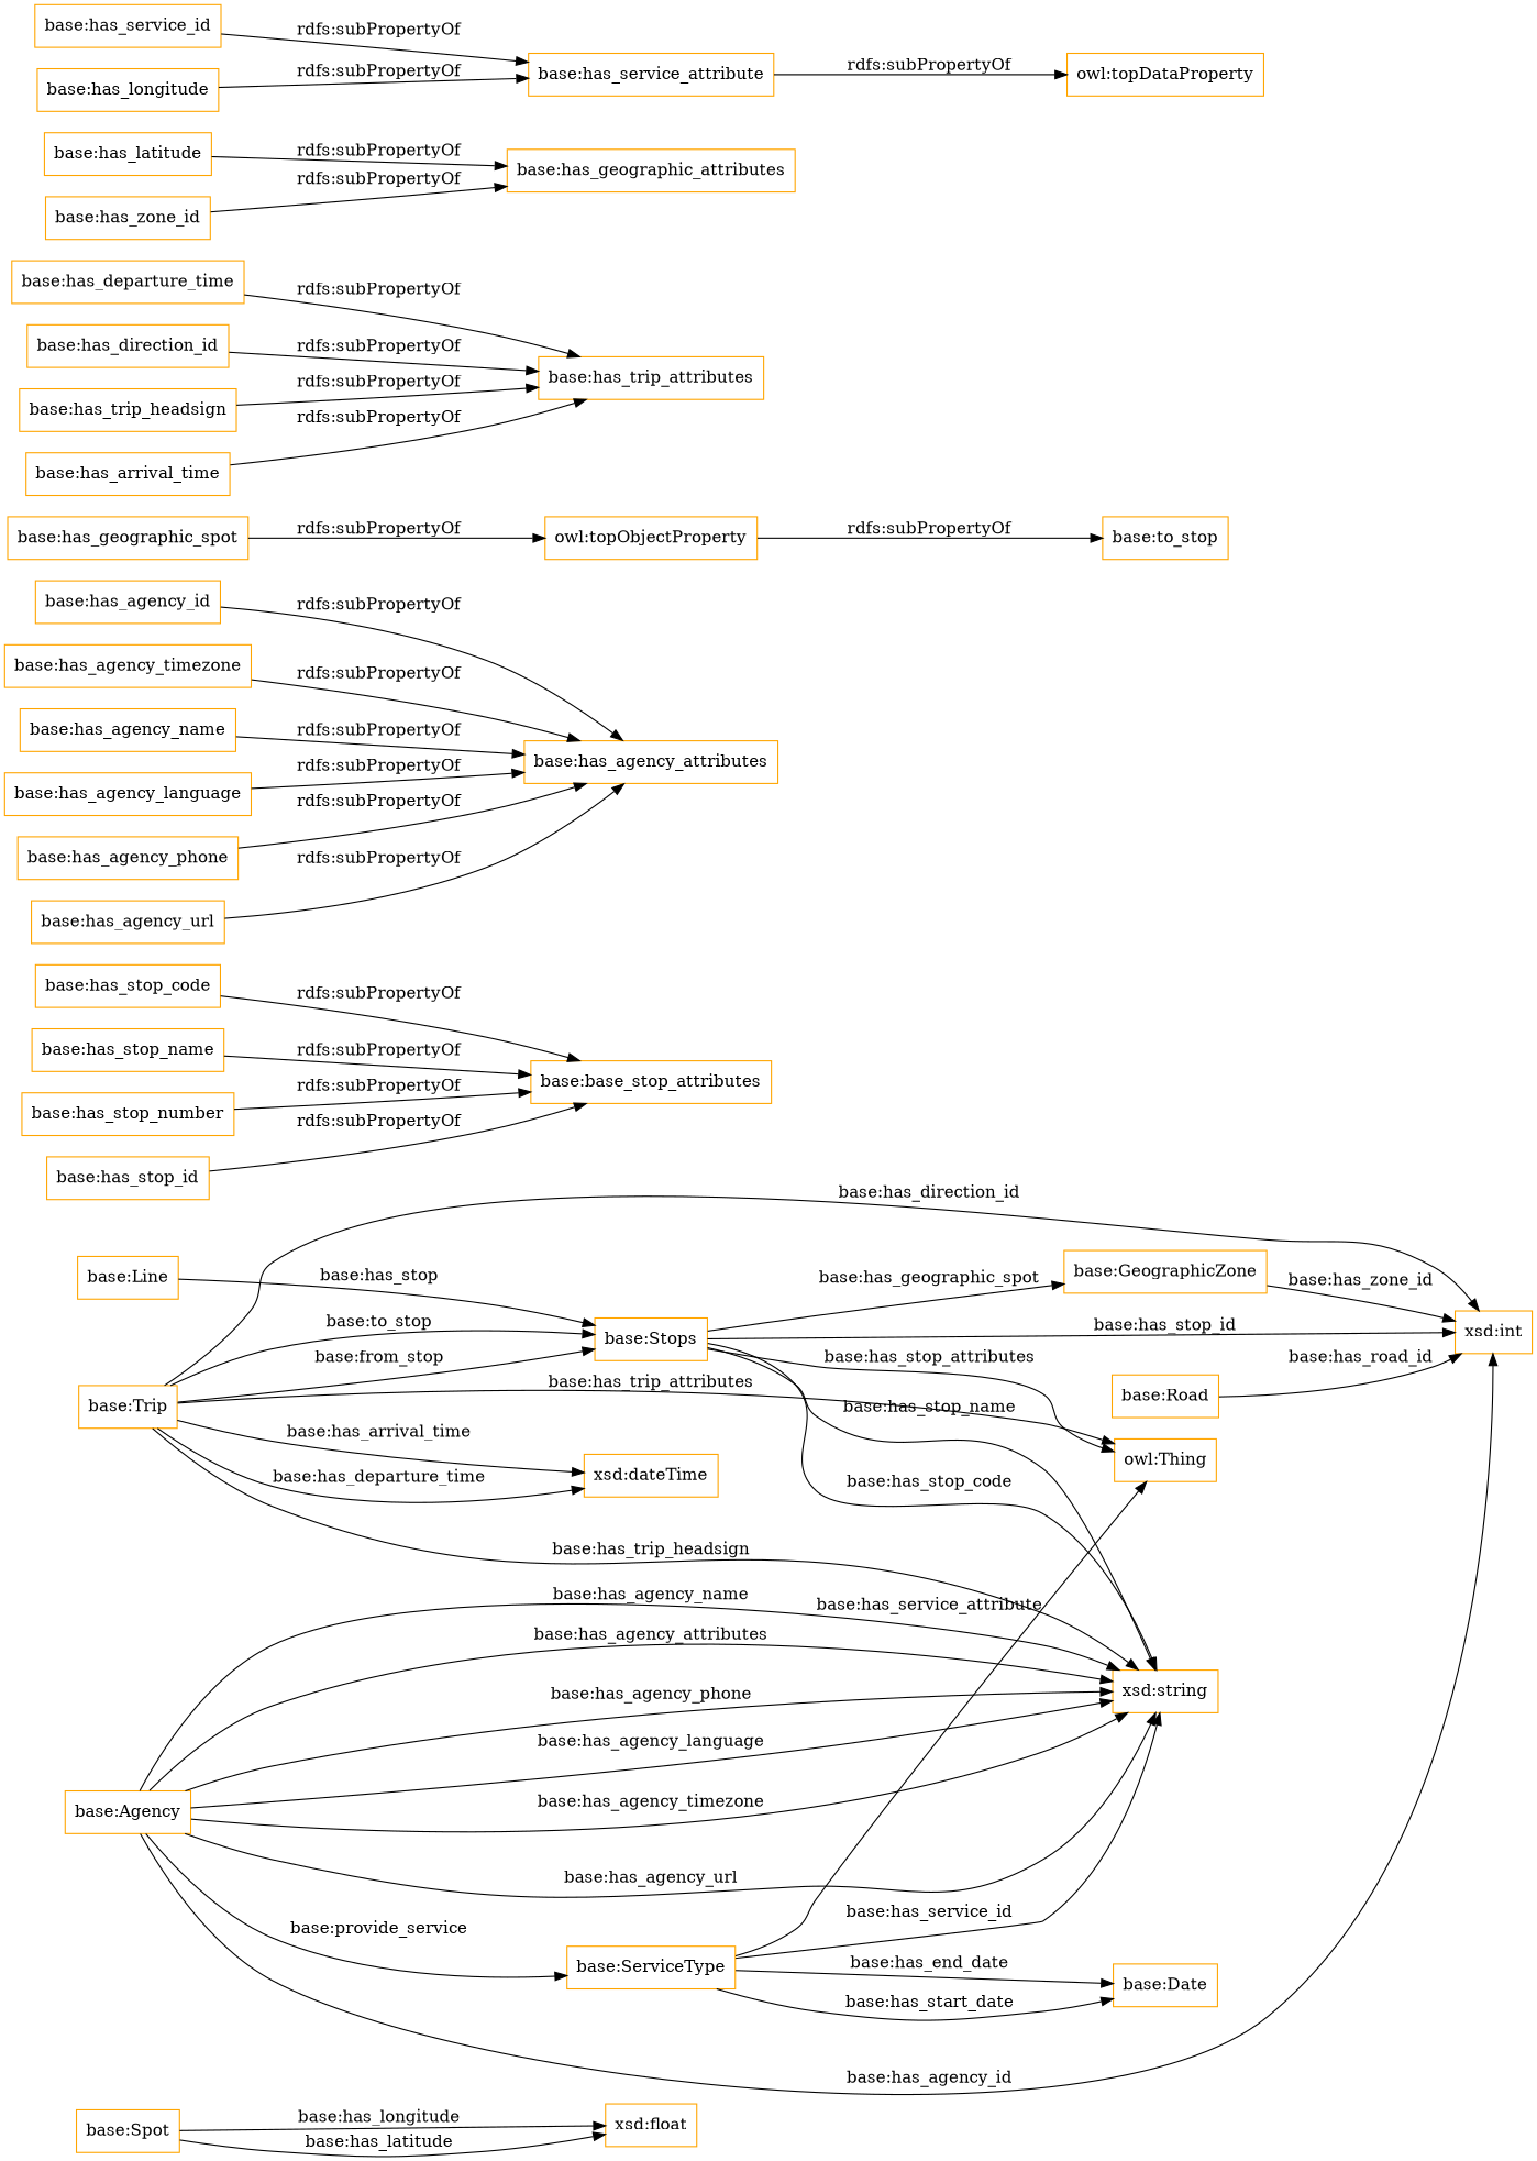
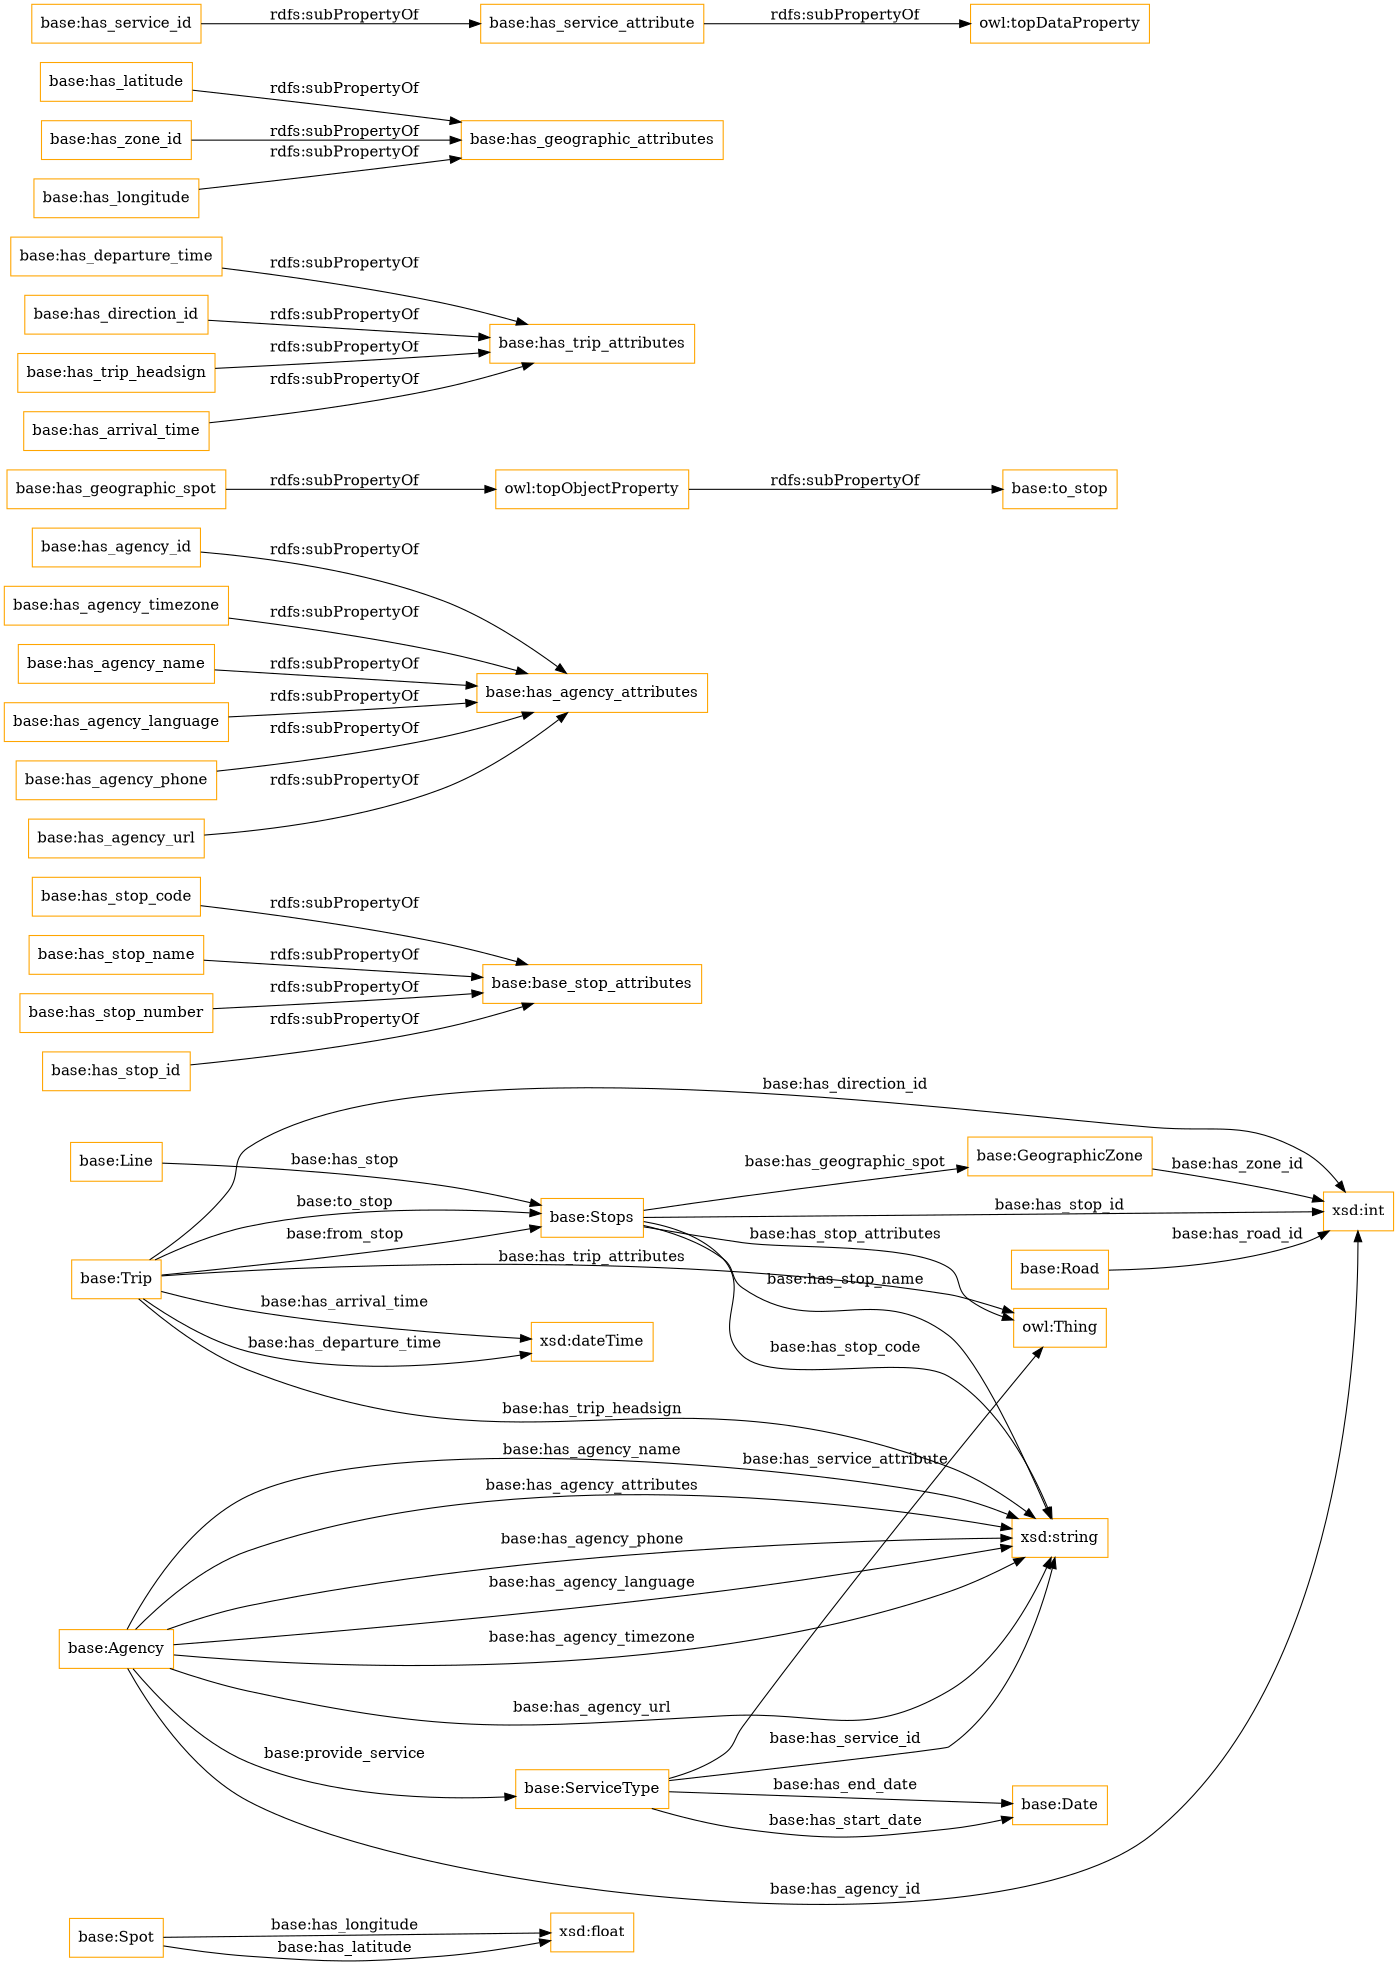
  digraph {
    rankdir=LR
    node [color=orange shape=rectangle]
    "base:Spot"
    "xsd:float"
    "base:Line"
    "base:Stops"
    "xsd:int"
    "xsd:string"
    "owl:Thing"
    "base:GeographicZone"
    "base:Trip"
    "xsd:dateTime"
    "base:Road"
    "base:ServiceType"
    "base:Date"
    "base:Agency"
    n15 [label="base:base_stop_attributes"]
    "base:has_stop_code"
    "base:has_agency_id"
    "base:has_agency_attributes"
    "base:has_geographic_spot"
    "owl:topObjectProperty"
    "base:to_stop"
    "base:has_stop_name"
    "base:has_departure_time"
    "base:has_trip_attributes"
    "base:has_agency_timezone"
    "base:has_agency_name"
    "base:has_latitude"
    "base:has_geographic_attributes"
    "base:has_direction_id"
    "base:has_agency_language"
    "base:has_agency_phone"
    "base:has_zone_id"
    "base:has_trip_headsign"
    "base:has_stop_number"
    "base:has_service_attribute"
    "owl:topDataProperty"
    "base:has_arrival_time"
    "base:has_service_id"
    "base:has_longitude"
    "base:has_agency_url"
    "base:has_stop_id"
    "base:Spot" -> "xsd:float" [label="base:has_longitude"]
    "base:Spot" -> "xsd:float" [label="base:has_latitude"]
    "base:Line" -> "base:Stops" [label="base:has_stop"]
    "base:Stops" -> "xsd:int" [label="base:has_stop_id"]
    "base:Stops" -> "xsd:string" [label="base:has_stop_name"]
    "base:Stops" -> "xsd:string" [label="base:has_stop_code"]
    "base:Stops" -> "owl:Thing" [label="base:has_stop_attributes"]
    "base:Stops" -> "base:GeographicZone" [label="base:has_geographic_spot"]
    "base:GeographicZone" -> "xsd:int" [label="base:has_zone_id"]
    "base:Trip" -> "base:Stops" [label="base:from_stop"]
    "base:Trip" -> "base:Stops" [label="base:to_stop"]
    "base:Trip" -> "xsd:int" [label="base:has_direction_id"]
    "base:Trip" -> "xsd:string" [label="base:has_trip_headsign"]
    "base:Trip" -> "owl:Thing" [label="base:has_trip_attributes"]
    "base:Trip" -> "xsd:dateTime" [label="base:has_departure_time"]
    "base:Trip" -> "xsd:dateTime" [label="base:has_arrival_time"]
    "base:Road" -> "xsd:int" [label="base:has_road_id"]
    "base:ServiceType" -> "xsd:string" [label="base:has_service_id"]
    "base:ServiceType" -> "owl:Thing" [label="base:has_service_attribute"]
    "base:ServiceType" -> "base:Date" [label="base:has_start_date"]
    "base:ServiceType" -> "base:Date" [label="base:has_end_date"]
    "base:Agency" -> "xsd:int" [label="base:has_agency_id"]
    "base:Agency" -> "xsd:string" [label="base:has_agency_name"]
    "base:Agency" -> "xsd:string" [label="base:has_agency_url"]
    "base:Agency" -> "xsd:string" [label="base:has_agency_attributes"]
    "base:Agency" -> "xsd:string" [label="base:has_agency_phone"]
    "base:Agency" -> "xsd:string" [label="base:has_agency_language"]
    "base:Agency" -> "xsd:string" [label="base:has_agency_timezone"]
    "base:Agency" -> "base:ServiceType" [label="base:provide_service"]
    "base:has_stop_code" -> n15 [label="rdfs:subPropertyOf"]
    "base:has_agency_id" -> "base:has_agency_attributes" [label="rdfs:subPropertyOf"]
    "base:has_geographic_spot" -> "owl:topObjectProperty" [label="rdfs:subPropertyOf"]
    "owl:topObjectProperty" -> "base:to_stop" [label="rdfs:subPropertyOf"]
    "base:has_stop_name" -> n15 [label="rdfs:subPropertyOf"]
    "base:has_departure_time" -> "base:has_trip_attributes" [label="rdfs:subPropertyOf"]
    "base:has_agency_timezone" -> "base:has_agency_attributes" [label="rdfs:subPropertyOf"]
    "base:has_agency_name" -> "base:has_agency_attributes" [label="rdfs:subPropertyOf"]
    "base:has_latitude" -> "base:has_geographic_attributes" [label="rdfs:subPropertyOf"]
    "base:has_direction_id" -> "base:has_trip_attributes" [label="rdfs:subPropertyOf"]
    "base:has_agency_language" -> "base:has_agency_attributes" [label="rdfs:subPropertyOf"]
    "base:has_agency_phone" -> "base:has_agency_attributes" [label="rdfs:subPropertyOf"]
    "base:has_zone_id" -> "base:has_geographic_attributes" [label="rdfs:subPropertyOf"]
    "base:has_trip_headsign" -> "base:has_trip_attributes" [label="rdfs:subPropertyOf"]
    "base:has_stop_number" -> n15 [label="rdfs:subPropertyOf"]
    "base:has_service_attribute" -> "owl:topDataProperty" [label="rdfs:subPropertyOf"]
    "base:has_arrival_time" -> "base:has_trip_attributes" [label="rdfs:subPropertyOf"]
    "base:has_service_id" -> "base:has_service_attribute" [label="rdfs:subPropertyOf"]
-   "base:has_longitude" -> "base:has_service_attribute" [label="rdfs:subPropertyOf"]
+   "base:has_longitude" -> "base:has_geographic_attributes" [label="rdfs:subPropertyOf"]
    "base:has_agency_url" -> "base:has_agency_attributes" [label="rdfs:subPropertyOf"]
    "base:has_stop_id" -> n15 [label="rdfs:subPropertyOf"]
  }
